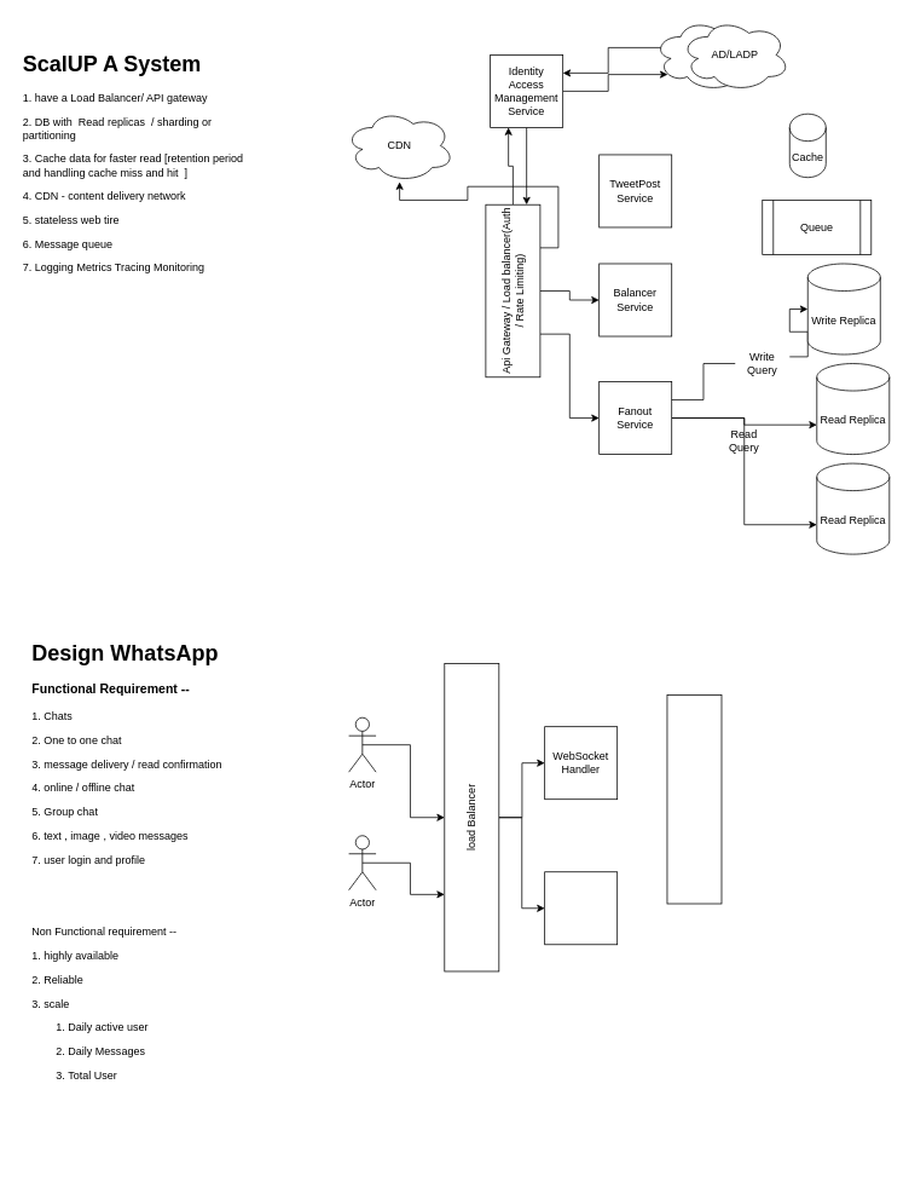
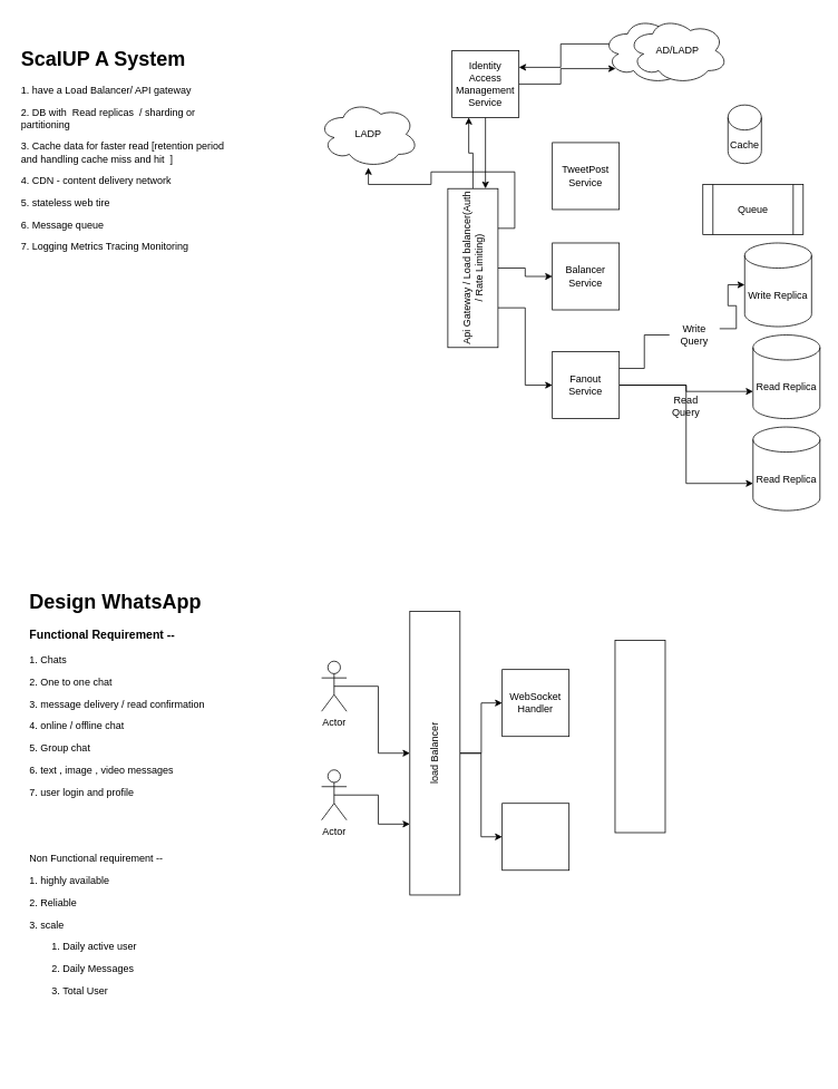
  <mxCell id="0" />
  <mxCell id="1" parent="0" />
  <mxCell id="2" value="&lt;h1&gt;&lt;span style=&quot;background-color: initial;&quot;&gt;ScalUP A System&lt;/span&gt;&lt;/h1&gt;&lt;p&gt;&lt;span style=&quot;font-size: 12px; font-weight: normal;&quot;&gt;1. have a Load Balancer/ API gateway&lt;br&gt;&lt;/span&gt;&lt;/p&gt;&lt;p&gt;&lt;span style=&quot;font-weight: normal;&quot;&gt;2. DB with&amp;nbsp; Read replicas&amp;nbsp; / sharding or partitioning&lt;/span&gt;&lt;/p&gt;&lt;p&gt;&lt;span style=&quot;background-color: initial;&quot;&gt;3. Cache data for faster read [retention period and handling cache miss and hit&amp;nbsp; ]&lt;/span&gt;&lt;/p&gt;&lt;p&gt;&lt;span style=&quot;font-size: 12px; font-weight: 400;&quot;&gt;4. CDN - content delivery network&lt;/span&gt;&lt;/p&gt;&lt;p&gt;&lt;span style=&quot;font-size: 12px; font-weight: 400;&quot;&gt;5. stateless web tire&lt;/span&gt;&lt;/p&gt;&lt;p&gt;&lt;span style=&quot;font-size: 12px; font-weight: 400;&quot;&gt;6. Message queue&amp;nbsp;&lt;/span&gt;&lt;/p&gt;&lt;p&gt;&lt;span style=&quot;font-size: 12px; font-weight: 400;&quot;&gt;7. Logging Metrics Tracing Monitoring&lt;/span&gt;&lt;/p&gt;&lt;p&gt;&lt;span style=&quot;font-size: 12px; font-weight: 400;&quot;&gt;&lt;br&gt;&lt;/span&gt;&lt;/p&gt;&lt;p&gt;&lt;/p&gt;&lt;p&gt;&lt;/p&gt;" style="text;html=1;strokeColor=none;fillColor=none;spacing=5;spacingTop=-20;whiteSpace=wrap;overflow=hidden;rounded=0;" vertex="1" parent="1"><mxGeometry x="20" y="50" width="260" height="280" as="geometry" /></mxCell>
  <mxCell id="3" style="edgeStyle=orthogonalEdgeStyle;rounded=0;orthogonalLoop=1;jettySize=auto;html=1;exitX=0.75;exitY=1;exitDx=0;exitDy=0;fontFamily=Helvetica;" edge="1" parent="1" source="7" target="20"><mxGeometry relative="1" as="geometry" /></mxCell>
  <mxCell id="4" style="edgeStyle=orthogonalEdgeStyle;rounded=0;orthogonalLoop=1;jettySize=auto;html=1;exitX=0.5;exitY=1;exitDx=0;exitDy=0;fontFamily=Helvetica;" edge="1" parent="1" source="7" target="9"><mxGeometry relative="1" as="geometry" /></mxCell>
  <mxCell id="5" style="edgeStyle=orthogonalEdgeStyle;rounded=0;orthogonalLoop=1;jettySize=auto;html=1;exitX=0.25;exitY=1;exitDx=0;exitDy=0;entryX=0;entryY=0.5;entryDx=0;entryDy=0;fontFamily=Helvetica;" edge="1" parent="1" source="7" target="13"><mxGeometry relative="1" as="geometry" /></mxCell>
  <mxCell id="6" style="edgeStyle=orthogonalEdgeStyle;rounded=0;orthogonalLoop=1;jettySize=auto;html=1;exitX=1;exitY=0.5;exitDx=0;exitDy=0;entryX=0.25;entryY=1;entryDx=0;entryDy=0;fontFamily=Helvetica;" edge="1" parent="1" source="7" target="16"><mxGeometry relative="1" as="geometry" /></mxCell>
  <mxCell id="7" value="Api Gateway / Load balancer(Auth / Rate Limiting)" style="rounded=0;whiteSpace=wrap;html=1;fontFamily=Helvetica;rotation=-90;" vertex="1" parent="1"><mxGeometry x="470" y="290" width="190" height="60" as="geometry" /></mxCell>
  <mxCell id="8" value="TweetPost&lt;br&gt;Service" style="whiteSpace=wrap;html=1;aspect=fixed;fontFamily=Helvetica;" vertex="1" parent="1"><mxGeometry x="660" y="170" width="80" height="80" as="geometry" /></mxCell>
  <mxCell id="9" value="Balancer&lt;br&gt;Service" style="whiteSpace=wrap;html=1;aspect=fixed;fontFamily=Helvetica;" vertex="1" parent="1"><mxGeometry x="660" y="290" width="80" height="80" as="geometry" /></mxCell>
  <mxCell id="10" style="edgeStyle=orthogonalEdgeStyle;rounded=0;orthogonalLoop=1;jettySize=auto;html=1;exitX=1;exitY=0.5;exitDx=0;exitDy=0;entryX=0;entryY=0;entryDx=0;entryDy=67.5;entryPerimeter=0;fontFamily=Helvetica;" edge="1" parent="1" source="13" target="23"><mxGeometry relative="1" as="geometry" /></mxCell>
  <mxCell id="11" style="edgeStyle=orthogonalEdgeStyle;rounded=0;orthogonalLoop=1;jettySize=auto;html=1;exitX=1;exitY=0.25;exitDx=0;exitDy=0;entryX=0;entryY=0.5;entryDx=0;entryDy=0;entryPerimeter=0;fontFamily=Helvetica;startArrow=none;" edge="1" parent="1" source="26" target="25"><mxGeometry relative="1" as="geometry" /></mxCell>
  <mxCell id="12" style="edgeStyle=orthogonalEdgeStyle;rounded=0;orthogonalLoop=1;jettySize=auto;html=1;exitX=1;exitY=0.5;exitDx=0;exitDy=0;entryX=0;entryY=0;entryDx=0;entryDy=67.5;entryPerimeter=0;fontFamily=Helvetica;" edge="1" parent="1" source="13" target="24"><mxGeometry relative="1" as="geometry" /></mxCell>
  <mxCell id="13" value="Fanout&lt;br&gt;Service" style="whiteSpace=wrap;html=1;aspect=fixed;fontFamily=Helvetica;" vertex="1" parent="1"><mxGeometry x="660" y="420" width="80" height="80" as="geometry" /></mxCell>
  <mxCell id="14" style="edgeStyle=orthogonalEdgeStyle;rounded=0;orthogonalLoop=1;jettySize=auto;html=1;exitX=1;exitY=0.5;exitDx=0;exitDy=0;entryX=0.13;entryY=0.77;entryDx=0;entryDy=0;entryPerimeter=0;fontFamily=Helvetica;" edge="1" parent="1" source="16" target="18"><mxGeometry relative="1" as="geometry" /></mxCell>
  <mxCell id="15" style="edgeStyle=orthogonalEdgeStyle;rounded=0;orthogonalLoop=1;jettySize=auto;html=1;exitX=0.5;exitY=1;exitDx=0;exitDy=0;entryX=1;entryY=0.75;entryDx=0;entryDy=0;fontFamily=Helvetica;" edge="1" parent="1" source="16" target="7"><mxGeometry relative="1" as="geometry" /></mxCell>
  <mxCell id="16" value="Identity Access&lt;br&gt;Management&lt;br&gt;Service" style="whiteSpace=wrap;html=1;aspect=fixed;fontFamily=Helvetica;" vertex="1" parent="1"><mxGeometry x="540" y="60" width="80" height="80" as="geometry" /></mxCell>
  <mxCell id="17" style="edgeStyle=orthogonalEdgeStyle;rounded=0;orthogonalLoop=1;jettySize=auto;html=1;exitX=0.07;exitY=0.4;exitDx=0;exitDy=0;exitPerimeter=0;entryX=1;entryY=0.25;entryDx=0;entryDy=0;fontFamily=Helvetica;" edge="1" parent="1" source="18" target="16"><mxGeometry relative="1" as="geometry" /></mxCell>
  <mxCell id="18" value="" style="ellipse;shape=cloud;whiteSpace=wrap;html=1;fontFamily=Helvetica;" vertex="1" parent="1"><mxGeometry x="720" width="120" height="80" as="geometry" y="20" /></mxCell>
  <mxCell id="19" value="AD/LADP" style="ellipse;shape=cloud;whiteSpace=wrap;html=1;fontFamily=Helvetica;" vertex="1" parent="1"><mxGeometry x="750" width="120" height="80" as="geometry" y="20" /></mxCell>
- <mxCell id="20" value="CDN" style="ellipse;shape=cloud;whiteSpace=wrap;html=1;fontFamily=Helvetica;" vertex="1" parent="1"><mxGeometry x="380" y="120" width="120" height="80" as="geometry" /></mxCell>
+ <mxCell id="20" value="LADP" style="ellipse;shape=cloud;whiteSpace=wrap;html=1;fontFamily=Helvetica;" vertex="1" parent="1"><mxGeometry x="380" y="120" width="120" height="80" as="geometry" /></mxCell>
  <mxCell id="21" value="Cache" style="shape=cylinder3;whiteSpace=wrap;html=1;boundedLbl=1;backgroundOutline=1;size=15;fontFamily=Helvetica;" vertex="1" parent="1"><mxGeometry x="870" y="125" width="40" height="70" as="geometry" /></mxCell>
  <mxCell id="22" value="Queue" style="shape=process;whiteSpace=wrap;html=1;backgroundOutline=1;fontFamily=Helvetica;" vertex="1" parent="1"><mxGeometry x="840" y="220" width="120" height="60" as="geometry" /></mxCell>
  <mxCell id="23" value="Read Replica" style="shape=cylinder3;whiteSpace=wrap;html=1;boundedLbl=1;backgroundOutline=1;size=15;fontFamily=Helvetica;" vertex="1" parent="1"><mxGeometry x="900" y="400" width="80" height="100" as="geometry" /></mxCell>
  <mxCell id="24" value="Read Replica" style="shape=cylinder3;whiteSpace=wrap;html=1;boundedLbl=1;backgroundOutline=1;size=15;fontFamily=Helvetica;" vertex="1" parent="1"><mxGeometry x="900" y="510" width="80" height="100" as="geometry" /></mxCell>
  <mxCell id="25" value="Write Replica" style="shape=cylinder3;whiteSpace=wrap;html=1;boundedLbl=1;backgroundOutline=1;size=15;fontFamily=Helvetica;" vertex="1" parent="1"><mxGeometry x="890" y="290" width="80" height="100" as="geometry" /></mxCell>
- <mxCell id="26" value="Write Query" style="text;html=1;strokeColor=none;fillColor=none;align=center;verticalAlign=middle;whiteSpace=wrap;rounded=0;fontFamily=Helvetica;" vertex="1" parent="1"><mxGeometry x="810" y="385" width="60" height="30" as="geometry" /></mxCell>
+ <mxCell id="26" value="Write Query" style="text;html=1;strokeColor=none;fillColor=none;align=center;verticalAlign=middle;whiteSpace=wrap;rounded=0;fontFamily=Helvetica;" vertex="1" parent="1"><mxGeometry x="800" y="385" width="60" height="30" as="geometry" /></mxCell>
  <mxCell id="27" value="" style="edgeStyle=orthogonalEdgeStyle;rounded=0;orthogonalLoop=1;jettySize=auto;html=1;exitX=1;exitY=0.25;exitDx=0;exitDy=0;entryX=0;entryY=0.5;entryDx=0;entryDy=0;entryPerimeter=0;fontFamily=Helvetica;endArrow=none;" edge="1" parent="1" source="13" target="26"><mxGeometry relative="1" as="geometry"><mxPoint x="740" y="440" as="sourcePoint" /><mxPoint x="920" y="400" as="targetPoint" /></mxGeometry></mxCell>
  <mxCell id="28" value="Read Query" style="text;html=1;strokeColor=none;fillColor=none;align=center;verticalAlign=middle;whiteSpace=wrap;rounded=0;fontFamily=Helvetica;" vertex="1" parent="1"><mxGeometry x="790" y="470" width="60" height="30" as="geometry" /></mxCell>
  <mxCell id="29" value="&lt;h1&gt;Design WhatsApp&lt;/h1&gt;&lt;h3&gt;Functional Requirement --&amp;nbsp;&lt;/h3&gt;&lt;p&gt;1. Chats&lt;/p&gt;&lt;p&gt;2. One to one chat&lt;/p&gt;&lt;p&gt;3. message delivery / read confirmation&lt;/p&gt;&lt;p&gt;4. online / offline chat&lt;/p&gt;&lt;p&gt;5. Group chat&lt;/p&gt;&lt;p&gt;6. text , image , video messages&amp;nbsp;&lt;/p&gt;&lt;p&gt;7. user login and profile&lt;/p&gt;&lt;p&gt;&lt;br&gt;&lt;/p&gt;&lt;p&gt;&lt;br&gt;&lt;/p&gt;&lt;p&gt;Non Functional requirement --&lt;/p&gt;&lt;p&gt;1. highly available&lt;/p&gt;&lt;p&gt;2. Reliable&lt;/p&gt;&lt;p&gt;3. scale&lt;/p&gt;&lt;p&gt;&lt;span style=&quot;white-space: pre;&quot;&gt;&#09;&lt;/span&gt;1. Daily active user&lt;br&gt;&lt;/p&gt;&lt;p&gt;&lt;span style=&quot;white-space: pre;&quot;&gt;&#09;&lt;/span&gt;2. Daily Messages&lt;br&gt;&lt;/p&gt;&lt;p&gt;&lt;span style=&quot;white-space: pre;&quot;&gt;&#09;&lt;/span&gt;3. Total User&lt;br&gt;&lt;/p&gt;&lt;p&gt;&lt;br&gt;&lt;/p&gt;&lt;p&gt;&lt;br&gt;&lt;/p&gt;&lt;p&gt;&lt;br&gt;&lt;/p&gt;&lt;p&gt;&lt;br&gt;&lt;/p&gt;" style="text;html=1;strokeColor=none;fillColor=none;spacing=5;spacingTop=-20;whiteSpace=wrap;overflow=hidden;rounded=0;fontFamily=Helvetica;" vertex="1" parent="1"><mxGeometry x="30" y="700" width="280" height="580" as="geometry" /></mxCell>
  <mxCell id="30" style="edgeStyle=orthogonalEdgeStyle;rounded=0;orthogonalLoop=1;jettySize=auto;html=1;exitX=0.5;exitY=0.5;exitDx=0;exitDy=0;exitPerimeter=0;entryX=0.5;entryY=0;entryDx=0;entryDy=0;fontFamily=Helvetica;" edge="1" parent="1" source="31" target="36"><mxGeometry relative="1" as="geometry" /></mxCell>
  <mxCell id="31" value="Actor" style="shape=umlActor;verticalLabelPosition=bottom;verticalAlign=top;html=1;outlineConnect=0;fontFamily=Helvetica;" vertex="1" parent="1"><mxGeometry x="384" y="790" width="30" height="60" as="geometry" /></mxCell>
  <mxCell id="32" style="edgeStyle=orthogonalEdgeStyle;rounded=0;orthogonalLoop=1;jettySize=auto;html=1;exitX=0.5;exitY=0.5;exitDx=0;exitDy=0;exitPerimeter=0;entryX=0.25;entryY=0;entryDx=0;entryDy=0;fontFamily=Helvetica;" edge="1" parent="1" source="33" target="36"><mxGeometry relative="1" as="geometry" /></mxCell>
  <mxCell id="33" value="Actor" style="shape=umlActor;verticalLabelPosition=bottom;verticalAlign=top;html=1;outlineConnect=0;fontFamily=Helvetica;" vertex="1" parent="1"><mxGeometry x="384" y="920" width="30" height="60" as="geometry" /></mxCell>
  <mxCell id="34" style="edgeStyle=orthogonalEdgeStyle;rounded=0;orthogonalLoop=1;jettySize=auto;html=1;exitX=0.5;exitY=1;exitDx=0;exitDy=0;entryX=0;entryY=0.5;entryDx=0;entryDy=0;fontFamily=Helvetica;" edge="1" parent="1" source="36" target="37"><mxGeometry relative="1" as="geometry"><Array as="points"><mxPoint x="575" y="900" /><mxPoint x="575" y="840" /></Array></mxGeometry></mxCell>
  <mxCell id="35" style="edgeStyle=orthogonalEdgeStyle;rounded=0;orthogonalLoop=1;jettySize=auto;html=1;exitX=0.5;exitY=1;exitDx=0;exitDy=0;fontFamily=Helvetica;entryX=0;entryY=0.5;entryDx=0;entryDy=0;" edge="1" parent="1" source="36" target="38"><mxGeometry relative="1" as="geometry"><mxPoint x="590" y="1000" as="targetPoint" /></mxGeometry></mxCell>
  <mxCell id="36" value="load Balancer" style="rounded=0;whiteSpace=wrap;html=1;fontFamily=Helvetica;rotation=-90;" vertex="1" parent="1"><mxGeometry x="350" y="870" width="339.13" height="60" as="geometry" /></mxCell>
  <mxCell id="37" value="WebSocket Handler" style="whiteSpace=wrap;html=1;aspect=fixed;fontFamily=Helvetica;" vertex="1" parent="1"><mxGeometry x="600" y="800" width="80" height="80" as="geometry" /></mxCell>
  <mxCell id="38" value="" style="whiteSpace=wrap;html=1;aspect=fixed;fontFamily=Helvetica;" vertex="1" parent="1"><mxGeometry x="600" y="960" width="80" height="80" as="geometry" /></mxCell>
  <mxCell id="39" value="" style="rounded=0;whiteSpace=wrap;html=1;fontFamily=Helvetica;rotation=-90;" vertex="1" parent="1"><mxGeometry x="650" y="850" width="230" height="60" as="geometry" /></mxCell>
